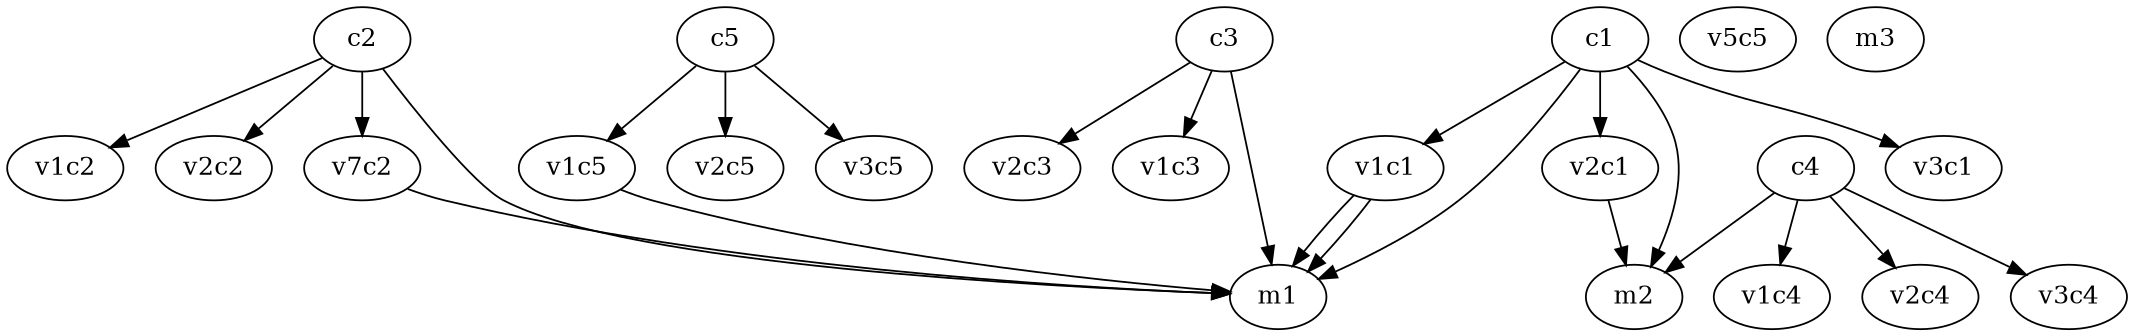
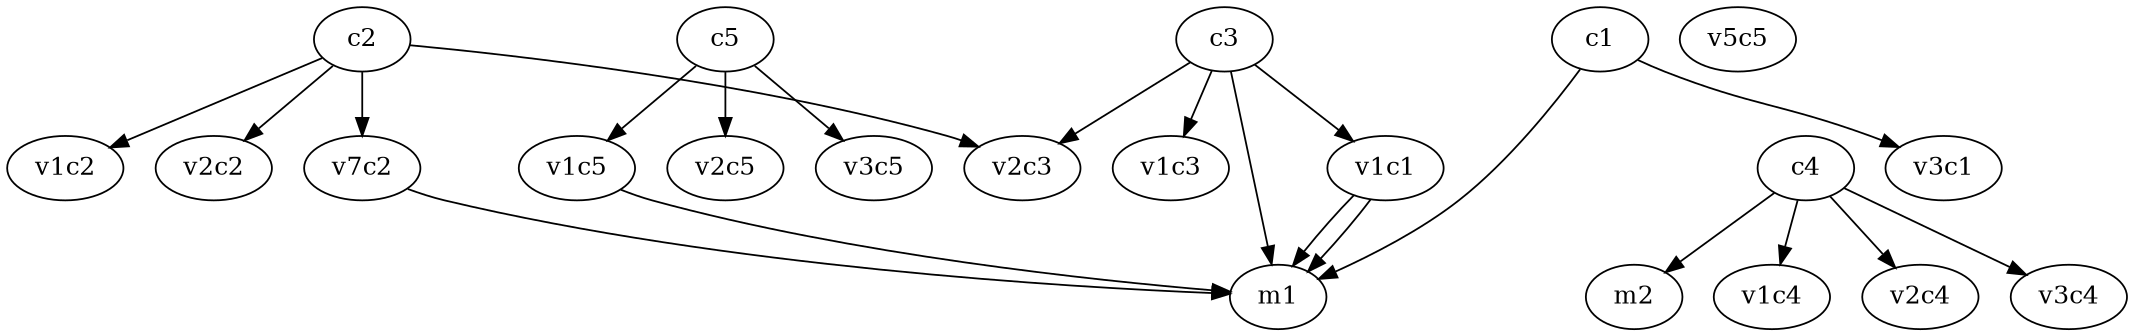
  digraph {
    v1c1
-   v2c1
    v3c1
    v1c2
    v2c2
    n6 [label=v7c2]
    v1c3
    v2c3
    v1c4
    v2c4
    v3c4
    v1c5
    v2c5
    v3c5
    n15 [label=v5c5]
    m1
    m2
-   m3
    c1
    c2
    c3
    c4
    c5
    subgraph sub_1 {
      subgraph sub_2 {
        v1c1
-       v2c1
        v3c1
      }
      subgraph sub_3 {
        v1c2
        v2c2
        n6
      }
      subgraph sub_4 {
        v1c3
        v2c3
      }
      subgraph sub_5 {
        v1c4
        v2c4
        v3c4
      }
      subgraph sub_6 {
        v1c5
        v2c5
        v3c5
        n15
      }
    }
    subgraph sub_7 {
      m1
      m2
-     m3
    }
    subgraph sub_8 {
      c1
      c2
      c3
      c4
      c5
    }
    v1c1 -> m1
    v1c1 -> m1
-   v2c1 -> m2
    n6 -> m1
    v1c5 -> m1
-   c1 -> v1c1
-   c1 -> v2c1
+   c3 -> v1c1
    c1 -> v3c1
    c1 -> m1
-   c1 -> m2
    c2 -> v1c2
    c2 -> v2c2
    c2 -> n6
-   c2 -> m1
+   c2 -> v2c3
    c3 -> v1c3
    c3 -> v2c3
    c3 -> m1
    c4 -> v1c4
    c4 -> v2c4
    c4 -> v3c4
    c4 -> m2
    c5 -> v1c5
    c5 -> v2c5
    c5 -> v3c5
  }
